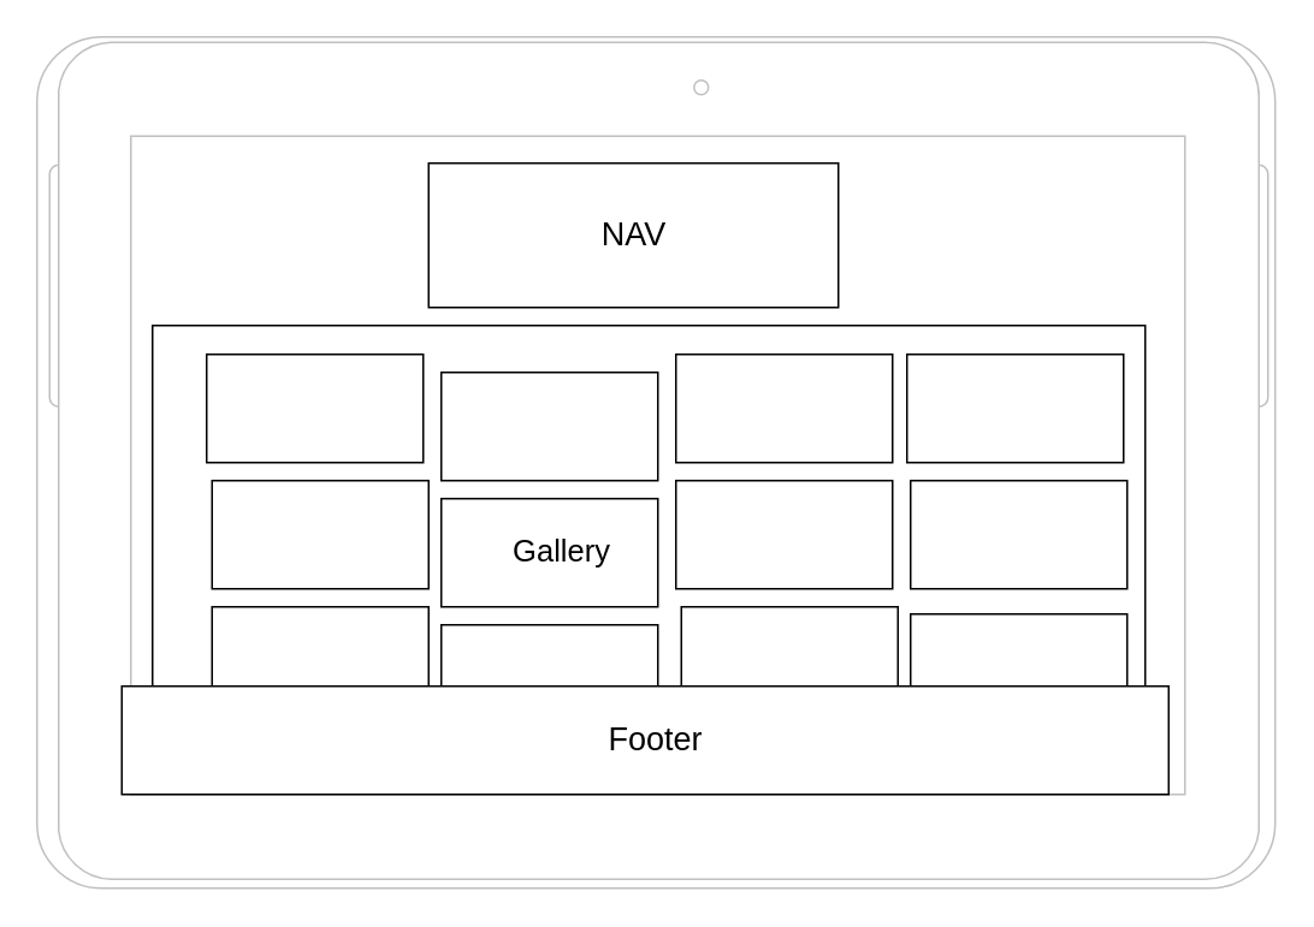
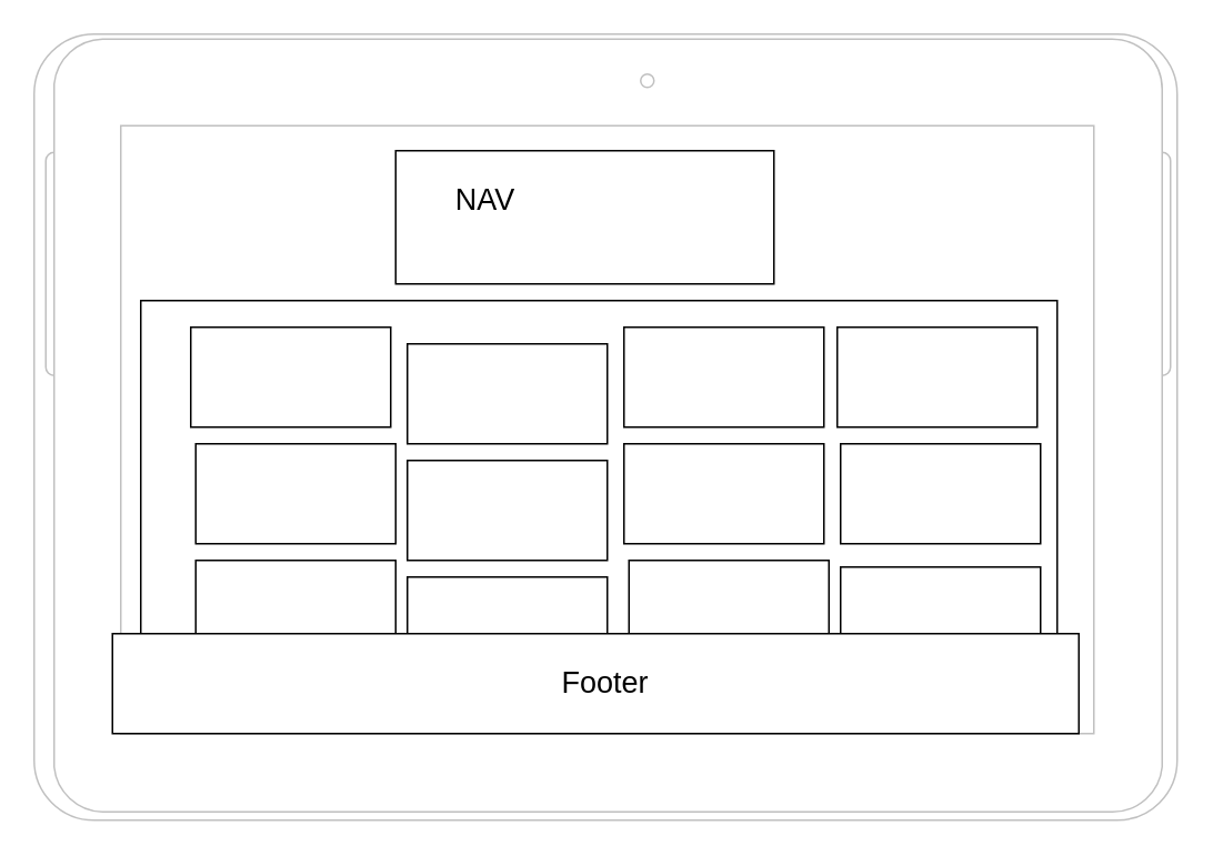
  <mxCell id="0" />
  <mxCell id="1" parent="0" />
  <mxCell id="2" value="" style="verticalLabelPosition=bottom;verticalAlign=top;html=1;shadow=0;dashed=0;strokeWidth=1;shape=mxgraph.android.tab2;fillColor=#ffffff;strokeColor=#c0c0c0;direction=north;" vertex="1" parent="1"><mxGeometry x="20" y="20" width="686" height="472" as="geometry" /></mxCell>
  <mxCell id="3" value="" style="rounded=0;whiteSpace=wrap;html=1;" vertex="1" parent="1"><mxGeometry x="237" y="90" width="227" height="80" as="geometry" /></mxCell>
- <mxCell id="4" value="&lt;font style=&quot;font-size: 18px&quot;&gt;NAV&lt;/font&gt;" style="text;html=1;strokeColor=none;fillColor=none;align=center;verticalAlign=middle;whiteSpace=wrap;rounded=0;" vertex="1" parent="1"><mxGeometry x="330.5" y="120" width="40" height="20" as="geometry" /></mxCell>
+ <mxCell id="4" value="&lt;font style=&quot;font-size: 18px&quot;&gt;NAV&lt;/font&gt;" style="text;html=1;strokeColor=none;fillColor=none;align=center;verticalAlign=middle;whiteSpace=wrap;rounded=0;" vertex="1" parent="1"><mxGeometry x="270.5" y="110" width="40" height="20" as="geometry" /></mxCell>
  <mxCell id="5" value="&lt;font style=&quot;font-size: 17px&quot;&gt;Footer&lt;/font&gt;" style="text;html=1;strokeColor=none;fillColor=none;align=center;verticalAlign=middle;whiteSpace=wrap;rounded=0;" vertex="1" parent="1"><mxGeometry x="337" y="400" width="40" height="20" as="geometry" /></mxCell>
  <mxCell id="6" value="" style="rounded=0;whiteSpace=wrap;html=1;" vertex="1" parent="1"><mxGeometry x="84" y="180" width="550" height="200" as="geometry" /></mxCell>
  <mxCell id="7" value="" style="rounded=0;whiteSpace=wrap;html=1;" vertex="1" parent="1"><mxGeometry x="114" y="196" width="120" height="60" as="geometry" /></mxCell>
  <mxCell id="8" value="" style="rounded=0;whiteSpace=wrap;html=1;" vertex="1" parent="1"><mxGeometry x="117" y="266" width="120" height="60" as="geometry" /></mxCell>
  <mxCell id="9" value="" style="rounded=0;whiteSpace=wrap;html=1;" vertex="1" parent="1"><mxGeometry x="117" y="336" width="120" height="60" as="geometry" /></mxCell>
  <mxCell id="10" value="" style="rounded=0;whiteSpace=wrap;html=1;" vertex="1" parent="1"><mxGeometry x="244" y="206" width="120" height="60" as="geometry" /></mxCell>
  <mxCell id="11" value="" style="rounded=0;whiteSpace=wrap;html=1;" vertex="1" parent="1"><mxGeometry x="244" y="276" width="120" height="60" as="geometry" /></mxCell>
  <mxCell id="12" value="" style="rounded=0;whiteSpace=wrap;html=1;" vertex="1" parent="1"><mxGeometry x="244" y="346" width="120" height="60" as="geometry" /></mxCell>
  <mxCell id="13" value="" style="rounded=0;whiteSpace=wrap;html=1;" vertex="1" parent="1"><mxGeometry x="374" y="196" width="120" height="60" as="geometry" /></mxCell>
  <mxCell id="14" value="" style="rounded=0;whiteSpace=wrap;html=1;" vertex="1" parent="1"><mxGeometry x="374" y="266" width="120" height="60" as="geometry" /></mxCell>
  <mxCell id="15" value="" style="rounded=0;whiteSpace=wrap;html=1;" vertex="1" parent="1"><mxGeometry x="377" y="336" width="120" height="60" as="geometry" /></mxCell>
  <mxCell id="16" value="" style="rounded=0;whiteSpace=wrap;html=1;" vertex="1" parent="1"><mxGeometry x="502" y="196" width="120" height="60" as="geometry" /></mxCell>
  <mxCell id="17" value="" style="rounded=0;whiteSpace=wrap;html=1;" vertex="1" parent="1"><mxGeometry x="504" y="266" width="120" height="60" as="geometry" /></mxCell>
  <mxCell id="18" value="" style="rounded=0;whiteSpace=wrap;html=1;" vertex="1" parent="1"><mxGeometry x="504" y="340" width="120" height="60" as="geometry" /></mxCell>
  <mxCell id="19" value="" style="rounded=0;whiteSpace=wrap;html=1;" vertex="1" parent="1"><mxGeometry x="67" y="380" width="580" height="60" as="geometry" /></mxCell>
- <mxCell id="20" value="&lt;font style=&quot;font-size: 17px&quot;&gt;Gallery&lt;/font&gt;" style="text;html=1;strokeColor=none;fillColor=none;align=center;verticalAlign=middle;whiteSpace=wrap;rounded=0;" vertex="1" parent="1"><mxGeometry x="290.5" y="296" width="40" height="20" as="geometry" /></mxCell>
  <mxCell id="21" value="&lt;font style=&quot;font-size: 18px&quot;&gt;Footer&lt;/font&gt;" style="text;html=1;strokeColor=none;fillColor=none;align=center;verticalAlign=middle;whiteSpace=wrap;rounded=0;" vertex="1" parent="1"><mxGeometry x="343" y="400" width="40" height="20" as="geometry" /></mxCell>
